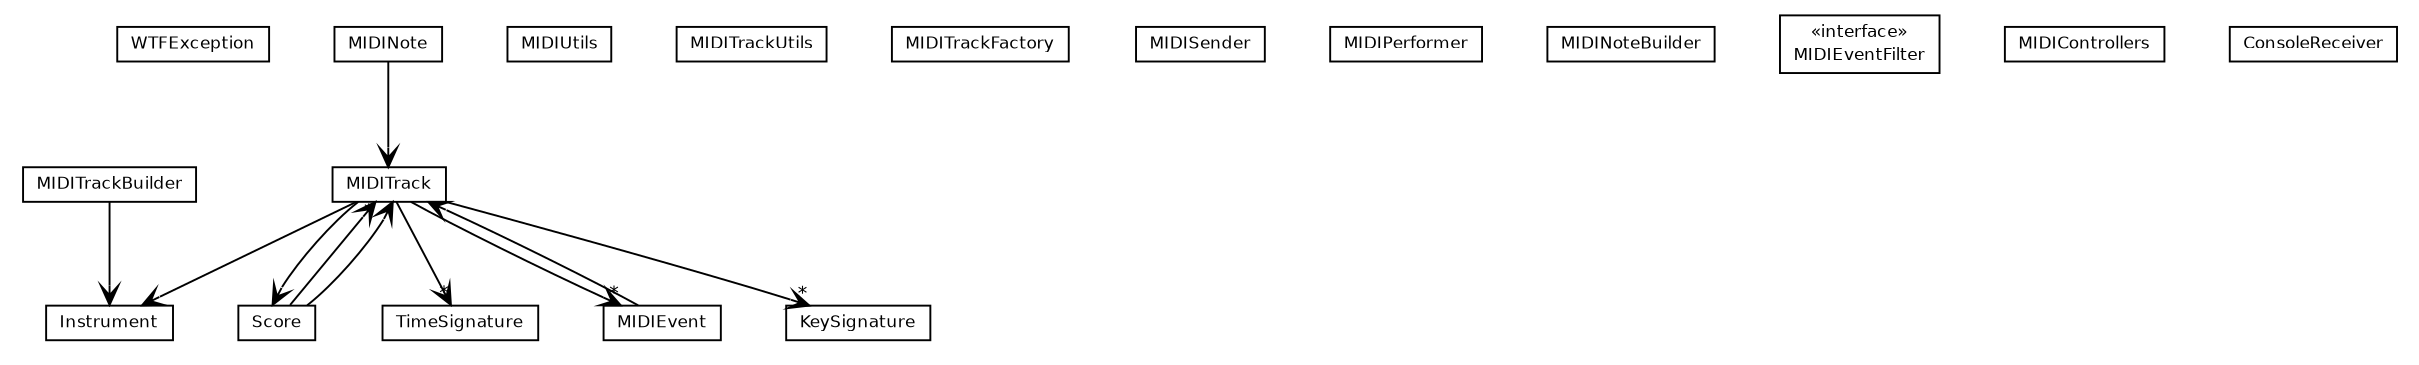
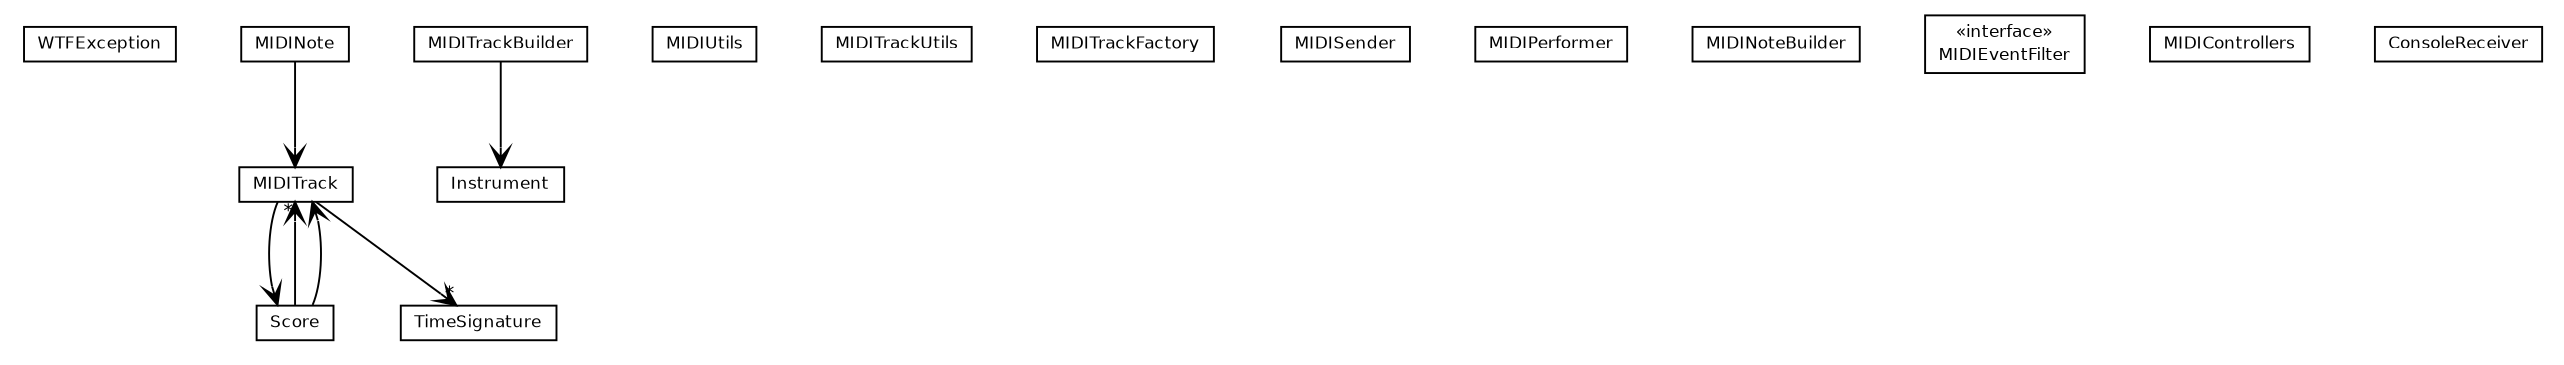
  digraph {
    nodesep=0.25
    ranksep=0.5
    node [fontcolor=black fontname=Helvetica fontsize=9.0 shape=plaintext]
    edge [arrowhead=open color=black fontcolor=black fontname=Helvetica fontsize=10.0 headport=p labelfontname=Helvetica labelfontsize=10 tailport=p]
    n1 [label=<<table title="com.rockhoppertech.music.midi.js.WTFException" border="0" cellborder="1" cellspacing="0" cellpadding="2" port="p" href="./WTFException.html"> 		<tr><td><table border="0" cellspacing="0" cellpadding="1"> <tr><td align="center" balign="center"> WTFException </td></tr> 		</table></td></tr> 		</table>>]
    n2 [label=<<table title="com.rockhoppertech.music.midi.js.TimeSignature" border="0" cellborder="1" cellspacing="0" cellpadding="2" port="p" href="./TimeSignature.html"> 		<tr><td><table border="0" cellspacing="0" cellpadding="1"> <tr><td align="center" balign="center"> TimeSignature </td></tr> 		</table></td></tr> 		</table>>]
    n3 [label=<<table title="com.rockhoppertech.music.midi.js.Score" border="0" cellborder="1" cellspacing="0" cellpadding="2" port="p" href="./Score.html"> 		<tr><td><table border="0" cellspacing="0" cellpadding="1"> <tr><td align="center" balign="center"> Score </td></tr> 		</table></td></tr> 		</table>>]
    n4 [label=<<table title="com.rockhoppertech.music.midi.js.MIDITrack" border="0" cellborder="1" cellspacing="0" cellpadding="2" port="p" href="./MIDITrack.html"> 		<tr><td><table border="0" cellspacing="0" cellpadding="1"> <tr><td align="center" balign="center"> MIDITrack </td></tr> 		</table></td></tr> 		</table>>]
    n5 [label=<<table title="com.rockhoppertech.music.midi.js.Instrument" border="0" cellborder="1" cellspacing="0" cellpadding="2" port="p" href="./Instrument.html"> 		<tr><td><table border="0" cellspacing="0" cellpadding="1"> <tr><td align="center" balign="center"> Instrument </td></tr> 		</table></td></tr> 		</table>>]
-   n6 [label=<<table title="com.rockhoppertech.music.midi.js.MIDIEvent" border="0" cellborder="1" cellspacing="0" cellpadding="2" port="p" href="./MIDIEvent.html"> 		<tr><td><table border="0" cellspacing="0" cellpadding="1"> <tr><td align="center" balign="center"> MIDIEvent </td></tr> 		</table></td></tr> 		</table>>]
-   n7 [label=<<table title="com.rockhoppertech.music.midi.js.KeySignature" border="0" cellborder="1" cellspacing="0" cellpadding="2" port="p" href="./KeySignature.html"> 		<tr><td><table border="0" cellspacing="0" cellpadding="1"> <tr><td align="center" balign="center"> KeySignature </td></tr> 		</table></td></tr> 		</table>>]
    n8 [label=<<table title="com.rockhoppertech.music.midi.js.MIDIUtils" border="0" cellborder="1" cellspacing="0" cellpadding="2" port="p" href="./MIDIUtils.html"> 		<tr><td><table border="0" cellspacing="0" cellpadding="1"> <tr><td align="center" balign="center"> MIDIUtils </td></tr> 		</table></td></tr> 		</table>>]
    n9 [label=<<table title="com.rockhoppertech.music.midi.js.MIDITrackUtils" border="0" cellborder="1" cellspacing="0" cellpadding="2" port="p" href="./MIDITrackUtils.html"> 		<tr><td><table border="0" cellspacing="0" cellpadding="1"> <tr><td align="center" balign="center"> MIDITrackUtils </td></tr> 		</table></td></tr> 		</table>>]
    n10 [label=<<table title="com.rockhoppertech.music.midi.js.MIDITrackFactory" border="0" cellborder="1" cellspacing="0" cellpadding="2" port="p" href="./MIDITrackFactory.html"> 		<tr><td><table border="0" cellspacing="0" cellpadding="1"> <tr><td align="center" balign="center"> MIDITrackFactory </td></tr> 		</table></td></tr> 		</table>>]
    n11 [label=<<table title="com.rockhoppertech.music.midi.js.MIDITrackBuilder" border="0" cellborder="1" cellspacing="0" cellpadding="2" port="p" href="./MIDITrackBuilder.html"> 		<tr><td><table border="0" cellspacing="0" cellpadding="1"> <tr><td align="center" balign="center"> MIDITrackBuilder </td></tr> 		</table></td></tr> 		</table>>]
    n12 [label=<<table title="com.rockhoppertech.music.midi.js.MIDINote" border="0" cellborder="1" cellspacing="0" cellpadding="2" port="p" href="./MIDINote.html"> 		<tr><td><table border="0" cellspacing="0" cellpadding="1"> <tr><td align="center" balign="center"> MIDINote </td></tr> 		</table></td></tr> 		</table>>]
    n13 [label=<<table title="com.rockhoppertech.music.midi.js.MIDISender" border="0" cellborder="1" cellspacing="0" cellpadding="2" port="p" href="./MIDISender.html"> 		<tr><td><table border="0" cellspacing="0" cellpadding="1"> <tr><td align="center" balign="center"> MIDISender </td></tr> 		</table></td></tr> 		</table>>]
    n14 [label=<<table title="com.rockhoppertech.music.midi.js.MIDIPerformer" border="0" cellborder="1" cellspacing="0" cellpadding="2" port="p" href="./MIDIPerformer.html"> 		<tr><td><table border="0" cellspacing="0" cellpadding="1"> <tr><td align="center" balign="center"> MIDIPerformer </td></tr> 		</table></td></tr> 		</table>>]
    n15 [label=<<table title="com.rockhoppertech.music.midi.js.MIDINoteBuilder" border="0" cellborder="1" cellspacing="0" cellpadding="2" port="p" href="./MIDINoteBuilder.html"> 		<tr><td><table border="0" cellspacing="0" cellpadding="1"> <tr><td align="center" balign="center"> MIDINoteBuilder </td></tr> 		</table></td></tr> 		</table>>]
    n16 [label=<<table title="com.rockhoppertech.music.midi.js.MIDIEventFilter" border="0" cellborder="1" cellspacing="0" cellpadding="2" port="p" href="./MIDIEventFilter.html"> 		<tr><td><table border="0" cellspacing="0" cellpadding="1"> <tr><td align="center" balign="center"> &#171;interface&#187; </td></tr> <tr><td align="center" balign="center"> MIDIEventFilter </td></tr> 		</table></td></tr> 		</table>>]
    n17 [label=<<table title="com.rockhoppertech.music.midi.js.MIDIControllers" border="0" cellborder="1" cellspacing="0" cellpadding="2" port="p" href="./MIDIControllers.html"> 		<tr><td><table border="0" cellspacing="0" cellpadding="1"> <tr><td align="center" balign="center"> MIDIControllers </td></tr> 		</table></td></tr> 		</table>>]
    n18 [label=<<table title="com.rockhoppertech.music.midi.js.ConsoleReceiver" border="0" cellborder="1" cellspacing="0" cellpadding="2" port="p" href="./ConsoleReceiver.html"> 		<tr><td><table border="0" cellspacing="0" cellpadding="1"> <tr><td align="center" balign="center"> ConsoleReceiver </td></tr> 		</table></td></tr> 		</table>>]
    n3 -> n4 [headlabel="*"]
    n3 -> n4
    n4 -> n2 [headlabel="*"]
    n4 -> n3
-   n4 -> n5
-   n4 -> n6 [headlabel="*"]
-   n4 -> n7 [headlabel="*"]
-   n6 -> n4
    n11 -> n5
    n12 -> n4
  }
